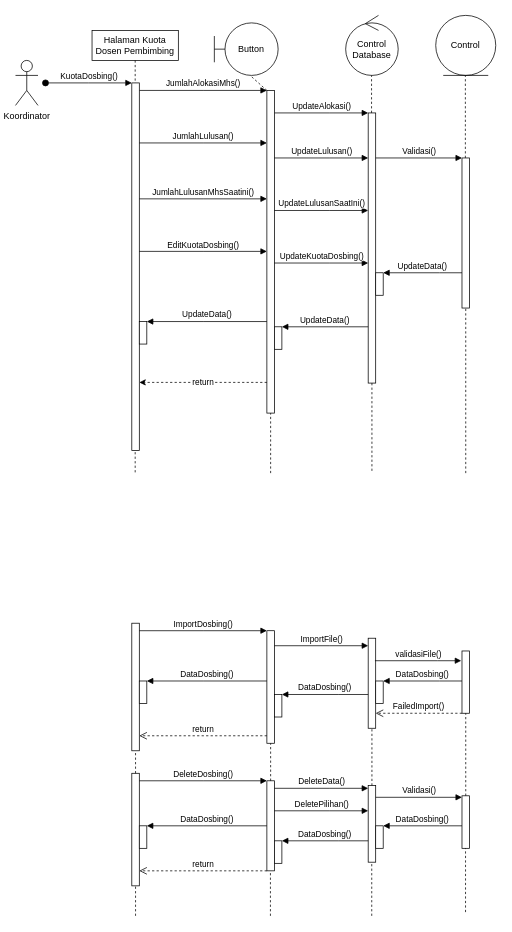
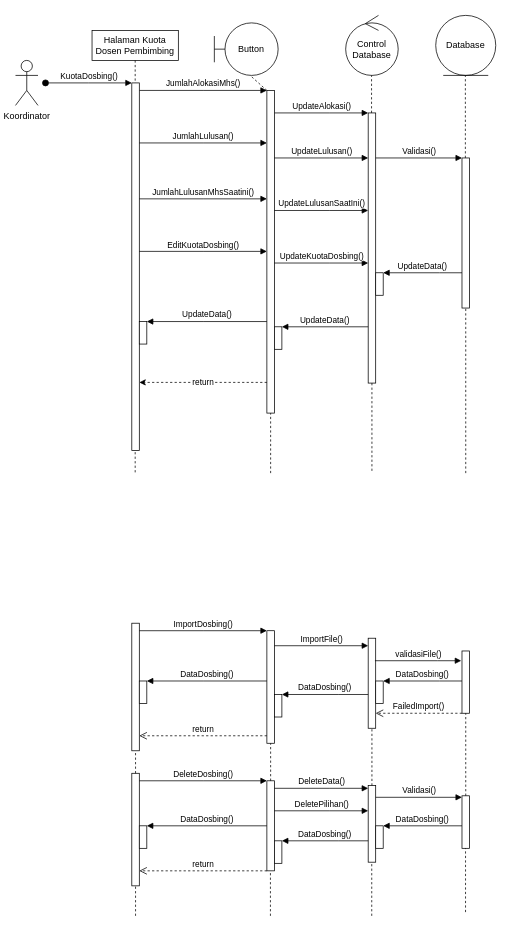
  <mxCell id="0" />
  <mxCell id="1" parent="0" />
  <mxCell id="2" value="Halaman Kuota Dosen Pembimbing" style="shape=umlLifeline;perimeter=lifelinePerimeter;whiteSpace=wrap;html=1;container=0;dropTarget=0;collapsible=0;recursiveResize=0;outlineConnect=0;portConstraint=eastwest;newEdgeStyle={&quot;edgeStyle&quot;:&quot;elbowEdgeStyle&quot;,&quot;elbow&quot;:&quot;vertical&quot;,&quot;curved&quot;:0,&quot;rounded&quot;:0};" vertex="1" parent="1"><mxGeometry x="122" y="40" width="115" height="590" as="geometry" /></mxCell>
  <mxCell id="3" value="JumlahAlokasiMhs()" style="html=1;verticalAlign=bottom;endArrow=block;edgeStyle=elbowEdgeStyle;elbow=vertical;curved=0;rounded=0;" edge="1" parent="1" source="67" target="41"><mxGeometry relative="1" as="geometry"><mxPoint x="285" y="130" as="sourcePoint" /><Array as="points"><mxPoint x="270" y="120" /></Array></mxGeometry></mxCell>
  <mxCell id="4" value="Koordinator" style="shape=umlActor;verticalLabelPosition=bottom;verticalAlign=top;html=1;outlineConnect=0;" vertex="1" parent="1"><mxGeometry x="20" y="80" width="30" height="60" as="geometry" /></mxCell>
  <mxCell id="5" value="" style="group" vertex="1" connectable="0" parent="1"><mxGeometry x="460" y="20" width="70" height="490" as="geometry" /></mxCell>
  <mxCell id="6" value="Control Database" style="ellipse;shape=umlControl;whiteSpace=wrap;html=1;" vertex="1" parent="5"><mxGeometry width="70" height="80" as="geometry" /></mxCell>
  <mxCell id="7" value="" style="group" vertex="1" connectable="0" parent="5"><mxGeometry x="30" y="80" width="10" height="410" as="geometry" /></mxCell>
  <mxCell id="8" value="" style="group" vertex="1" connectable="0" parent="7"><mxGeometry y="40" width="10" height="370" as="geometry" /></mxCell>
  <mxCell id="9" value="" style="html=1;points=[[0,0,0,0,5],[0,1,0,0,-5],[1,0,0,0,5],[1,1,0,0,-5]];perimeter=orthogonalPerimeter;outlineConnect=0;targetShapes=umlLifeline;portConstraint=eastwest;newEdgeStyle={&quot;curved&quot;:0,&quot;rounded&quot;:0};" vertex="1" parent="8"><mxGeometry y="10" width="10" height="360" as="geometry" /></mxCell>
  <mxCell id="10" value="" style="endArrow=none;dashed=1;html=1;rounded=0;exitX=0.45;exitY=0;exitDx=0;exitDy=0;exitPerimeter=0;" edge="1" parent="7" source="9"><mxGeometry width="50" height="50" relative="1" as="geometry"><mxPoint x="5" y="40" as="sourcePoint" /><mxPoint x="4.5" as="targetPoint" /></mxGeometry></mxCell>
  <mxCell id="11" value="UpdateData()" style="html=1;verticalAlign=bottom;endArrow=block;edgeStyle=elbowEdgeStyle;elbow=vertical;curved=0;rounded=0;" edge="1" parent="5"><mxGeometry relative="1" as="geometry"><mxPoint x="155" y="343" as="sourcePoint" /><Array as="points"><mxPoint x="125" y="343" /></Array><mxPoint x="50" y="343" as="targetPoint" /></mxGeometry></mxCell>
  <mxCell id="12" value="" style="html=1;points=[[0,0,0,0,5],[0,1,0,0,-5],[1,0,0,0,5],[1,1,0,0,-5]];perimeter=orthogonalPerimeter;outlineConnect=0;targetShapes=umlLifeline;portConstraint=eastwest;newEdgeStyle={&quot;curved&quot;:0,&quot;rounded&quot;:0};" vertex="1" parent="5"><mxGeometry x="40" y="343" width="10" height="30" as="geometry" /></mxCell>
  <mxCell id="13" value="UpdateAlokasi()" style="html=1;verticalAlign=bottom;endArrow=block;edgeStyle=elbowEdgeStyle;elbow=vertical;curved=0;rounded=0;" edge="1" parent="1"><mxGeometry relative="1" as="geometry"><mxPoint x="365" y="150" as="sourcePoint" /><Array as="points"><mxPoint x="438" y="150" /></Array><mxPoint x="490" y="150" as="targetPoint" /></mxGeometry></mxCell>
  <mxCell id="14" value="Validasi()" style="html=1;verticalAlign=bottom;endArrow=block;edgeStyle=elbowEdgeStyle;elbow=vertical;curved=0;rounded=0;" edge="1" parent="1" source="9" target="28"><mxGeometry relative="1" as="geometry"><mxPoint x="530" y="210" as="sourcePoint" /><Array as="points"><mxPoint x="583" y="210" /></Array><mxPoint x="630" y="210" as="targetPoint" /></mxGeometry></mxCell>
- <mxCell id="15" value="Control" style="ellipse;shape=umlEntity;whiteSpace=wrap;html=1;" vertex="1" parent="1"><mxGeometry x="580" y="20" width="80" height="80" as="geometry" /></mxCell>
+ <mxCell id="15" value="Database" style="ellipse;shape=umlEntity;whiteSpace=wrap;html=1;" vertex="1" parent="1"><mxGeometry x="580" y="20" width="80" height="80" as="geometry" /></mxCell>
  <mxCell id="16" value="" style="endArrow=none;dashed=1;html=1;rounded=0;" edge="1" parent="1" source="28"><mxGeometry width="50" height="50" relative="1" as="geometry"><mxPoint x="620" y="190" as="sourcePoint" /><mxPoint x="619.5" y="100" as="targetPoint" /></mxGeometry></mxCell>
  <mxCell id="17" value="UpdateData()" style="html=1;verticalAlign=bottom;endArrow=block;edgeStyle=elbowEdgeStyle;elbow=horizontal;curved=0;rounded=0;" edge="1" parent="1"><mxGeometry relative="1" as="geometry"><mxPoint x="490" y="435" as="sourcePoint" /><Array as="points"><mxPoint x="450" y="435" /></Array><mxPoint x="375" y="435" as="targetPoint" /></mxGeometry></mxCell>
  <mxCell id="18" value="" style="html=1;points=[];perimeter=orthogonalPerimeter;outlineConnect=0;targetShapes=umlLifeline;portConstraint=eastwest;newEdgeStyle={&quot;edgeStyle&quot;:&quot;elbowEdgeStyle&quot;,&quot;elbow&quot;:&quot;vertical&quot;,&quot;curved&quot;:0,&quot;rounded&quot;:0};" vertex="1" parent="1"><mxGeometry x="175" y="830" width="10" height="170" as="geometry" /></mxCell>
  <mxCell id="19" value="ImportDosbing()" style="html=1;verticalAlign=bottom;endArrow=block;edgeStyle=elbowEdgeStyle;elbow=vertical;curved=0;rounded=0;" edge="1" parent="1"><mxGeometry relative="1" as="geometry"><mxPoint x="185" y="840" as="sourcePoint" /><Array as="points"><mxPoint x="270" y="840" /></Array><mxPoint x="355" y="840" as="targetPoint" /></mxGeometry></mxCell>
  <mxCell id="20" value="" style="html=1;points=[];perimeter=orthogonalPerimeter;outlineConnect=0;targetShapes=umlLifeline;portConstraint=eastwest;newEdgeStyle={&quot;edgeStyle&quot;:&quot;elbowEdgeStyle&quot;,&quot;elbow&quot;:&quot;vertical&quot;,&quot;curved&quot;:0,&quot;rounded&quot;:0};" vertex="1" parent="1"><mxGeometry x="355" y="840" width="10" height="150" as="geometry" /></mxCell>
  <mxCell id="21" value="" style="group" vertex="1" connectable="0" parent="1"><mxGeometry x="490" y="850" width="10" height="370" as="geometry" /></mxCell>
  <mxCell id="22" value="" style="html=1;points=[[0,0,0,0,5],[0,1,0,0,-5],[1,0,0,0,5],[1,1,0,0,-5]];perimeter=orthogonalPerimeter;outlineConnect=0;targetShapes=umlLifeline;portConstraint=eastwest;newEdgeStyle={&quot;curved&quot;:0,&quot;rounded&quot;:0};" vertex="1" parent="21"><mxGeometry width="10" height="120" as="geometry" /></mxCell>
  <mxCell id="23" value="" style="group" vertex="1" connectable="0" parent="21"><mxGeometry y="135" width="10" height="235" as="geometry" /></mxCell>
  <mxCell id="24" value="" style="html=1;points=[];perimeter=orthogonalPerimeter;outlineConnect=0;targetShapes=umlLifeline;portConstraint=eastwest;newEdgeStyle={&quot;edgeStyle&quot;:&quot;elbowEdgeStyle&quot;,&quot;elbow&quot;:&quot;vertical&quot;,&quot;curved&quot;:0,&quot;rounded&quot;:0};" vertex="1" parent="23"><mxGeometry y="61.304" width="10" height="102.174" as="geometry" /></mxCell>
  <mxCell id="25" value="" style="endArrow=none;dashed=1;html=1;rounded=0;" edge="1" parent="23" target="24"><mxGeometry width="50" height="50" relative="1" as="geometry"><mxPoint x="4.73" y="235.0" as="sourcePoint" /><mxPoint x="4.73" y="204.348" as="targetPoint" /></mxGeometry></mxCell>
  <mxCell id="26" value="" style="endArrow=none;dashed=1;html=1;rounded=0;" edge="1" parent="21" source="24" target="22"><mxGeometry width="50" height="50" relative="1" as="geometry"><mxPoint x="4.78" y="185" as="sourcePoint" /><mxPoint x="5" y="135" as="targetPoint" /></mxGeometry></mxCell>
  <mxCell id="27" value="" style="endArrow=none;dashed=1;html=1;rounded=0;" edge="1" parent="1" target="28"><mxGeometry width="50" height="50" relative="1" as="geometry"><mxPoint x="620" y="630" as="sourcePoint" /><mxPoint x="619.5" y="350" as="targetPoint" /></mxGeometry></mxCell>
  <mxCell id="28" value="" style="html=1;points=[[0,0,0,0,5],[0,1,0,0,-5],[1,0,0,0,5],[1,1,0,0,-5]];perimeter=orthogonalPerimeter;outlineConnect=0;targetShapes=umlLifeline;portConstraint=eastwest;newEdgeStyle={&quot;curved&quot;:0,&quot;rounded&quot;:0};" vertex="1" parent="1"><mxGeometry x="615" y="210" width="10" height="200" as="geometry" /></mxCell>
  <mxCell id="29" value="" style="html=1;points=[[0,0,0,0,5],[0,1,0,0,-5],[1,0,0,0,5],[1,1,0,0,-5]];perimeter=orthogonalPerimeter;outlineConnect=0;targetShapes=umlLifeline;portConstraint=eastwest;newEdgeStyle={&quot;curved&quot;:0,&quot;rounded&quot;:0};" vertex="1" parent="1"><mxGeometry x="615" y="867" width="10" height="83" as="geometry" /></mxCell>
  <mxCell id="30" value="" style="html=1;points=[];perimeter=orthogonalPerimeter;outlineConnect=0;targetShapes=umlLifeline;portConstraint=eastwest;newEdgeStyle={&quot;edgeStyle&quot;:&quot;elbowEdgeStyle&quot;,&quot;elbow&quot;:&quot;vertical&quot;,&quot;curved&quot;:0,&quot;rounded&quot;:0};" vertex="1" parent="1"><mxGeometry x="175" y="1030" width="10" height="150" as="geometry" /></mxCell>
  <mxCell id="31" value="" style="endArrow=none;dashed=1;html=1;rounded=0;" edge="1" parent="1" source="30" target="18"><mxGeometry width="50" height="50" relative="1" as="geometry"><mxPoint x="179.78" y="1030" as="sourcePoint" /><mxPoint x="179.78" y="1000" as="targetPoint" /></mxGeometry></mxCell>
  <mxCell id="32" value="DeleteDosbing()" style="html=1;verticalAlign=bottom;endArrow=block;edgeStyle=elbowEdgeStyle;elbow=vertical;curved=0;rounded=0;" edge="1" parent="1"><mxGeometry relative="1" as="geometry"><mxPoint x="185" y="1040" as="sourcePoint" /><Array as="points"><mxPoint x="270" y="1040" /></Array><mxPoint x="355" y="1040" as="targetPoint" /></mxGeometry></mxCell>
  <mxCell id="33" value="" style="endArrow=none;dashed=1;html=1;rounded=0;" edge="1" parent="1" target="30"><mxGeometry width="50" height="50" relative="1" as="geometry"><mxPoint x="180" y="1220" as="sourcePoint" /><mxPoint x="179.73" y="1180" as="targetPoint" /></mxGeometry></mxCell>
  <mxCell id="34" value="" style="html=1;points=[];perimeter=orthogonalPerimeter;outlineConnect=0;targetShapes=umlLifeline;portConstraint=eastwest;newEdgeStyle={&quot;edgeStyle&quot;:&quot;elbowEdgeStyle&quot;,&quot;elbow&quot;:&quot;vertical&quot;,&quot;curved&quot;:0,&quot;rounded&quot;:0};" vertex="1" parent="1"><mxGeometry x="355" y="1040" width="10" height="120" as="geometry" /></mxCell>
  <mxCell id="35" value="" style="endArrow=none;dashed=1;html=1;rounded=0;" edge="1" parent="1" source="34" target="20"><mxGeometry width="50" height="50" relative="1" as="geometry"><mxPoint x="359.78" y="1040" as="sourcePoint" /><mxPoint x="360" y="1010" as="targetPoint" /></mxGeometry></mxCell>
  <mxCell id="36" value="" style="endArrow=none;dashed=1;html=1;rounded=0;" edge="1" parent="1" target="34"><mxGeometry width="50" height="50" relative="1" as="geometry"><mxPoint x="359.73" y="1220" as="sourcePoint" /><mxPoint x="359.73" y="1190" as="targetPoint" /></mxGeometry></mxCell>
  <mxCell id="37" value="" style="html=1;points=[];perimeter=orthogonalPerimeter;outlineConnect=0;targetShapes=umlLifeline;portConstraint=eastwest;newEdgeStyle={&quot;edgeStyle&quot;:&quot;elbowEdgeStyle&quot;,&quot;elbow&quot;:&quot;vertical&quot;,&quot;curved&quot;:0,&quot;rounded&quot;:0};" vertex="1" parent="1"><mxGeometry x="615" y="1060" width="10" height="70" as="geometry" /></mxCell>
  <mxCell id="38" value="" style="endArrow=none;dashed=1;html=1;rounded=0;" edge="1" parent="1" source="37" target="29"><mxGeometry width="50" height="50" relative="1" as="geometry"><mxPoint x="619.78" y="1035" as="sourcePoint" /><mxPoint x="620" y="985" as="targetPoint" /></mxGeometry></mxCell>
  <mxCell id="39" value="" style="endArrow=none;dashed=1;html=1;rounded=0;" edge="1" parent="1" target="37"><mxGeometry width="50" height="50" relative="1" as="geometry"><mxPoint x="619.73" y="1215" as="sourcePoint" /><mxPoint x="619.73" y="1185" as="targetPoint" /></mxGeometry></mxCell>
  <mxCell id="40" value="Button" style="shape=umlBoundary;whiteSpace=wrap;html=1;" vertex="1" parent="1"><mxGeometry x="285" y="30" width="85" height="70" as="geometry" /></mxCell>
  <mxCell id="41" value="" style="html=1;points=[];perimeter=orthogonalPerimeter;outlineConnect=0;targetShapes=umlLifeline;portConstraint=eastwest;newEdgeStyle={&quot;edgeStyle&quot;:&quot;elbowEdgeStyle&quot;,&quot;elbow&quot;:&quot;vertical&quot;,&quot;curved&quot;:0,&quot;rounded&quot;:0};" vertex="1" parent="1"><mxGeometry x="355" y="120" width="10" height="430" as="geometry" /></mxCell>
  <mxCell id="42" value="" style="html=1;points=[[0,0,0,0,5],[0,1,0,0,-5],[1,0,0,0,5],[1,1,0,0,-5]];perimeter=orthogonalPerimeter;outlineConnect=0;targetShapes=umlLifeline;portConstraint=eastwest;newEdgeStyle={&quot;curved&quot;:0,&quot;rounded&quot;:0};" vertex="1" parent="1"><mxGeometry x="365" y="435" width="10" height="30" as="geometry" /></mxCell>
  <mxCell id="43" value="" style="endArrow=none;dashed=1;html=1;rounded=0;" edge="1" parent="1" target="41"><mxGeometry width="50" height="50" relative="1" as="geometry"><mxPoint x="360" y="630" as="sourcePoint" /><mxPoint x="359.58" y="320" as="targetPoint" /></mxGeometry></mxCell>
  <mxCell id="44" value="" style="endArrow=none;dashed=1;html=1;rounded=0;entryX=0.575;entryY=1.016;entryDx=0;entryDy=0;entryPerimeter=0;" edge="1" parent="1" source="41" target="40"><mxGeometry width="50" height="50" relative="1" as="geometry"><mxPoint x="359.58" y="110" as="sourcePoint" /><mxPoint x="360" y="110" as="targetPoint" /></mxGeometry></mxCell>
  <mxCell id="45" value="DataDosbing()" style="html=1;verticalAlign=bottom;endArrow=block;edgeStyle=elbowEdgeStyle;elbow=horizontal;curved=0;rounded=0;" edge="1" parent="1"><mxGeometry relative="1" as="geometry"><mxPoint x="490" y="925" as="sourcePoint" /><Array as="points"><mxPoint x="450" y="925" /></Array><mxPoint x="375" y="925" as="targetPoint" /></mxGeometry></mxCell>
  <mxCell id="46" value="" style="html=1;points=[[0,0,0,0,5],[0,1,0,0,-5],[1,0,0,0,5],[1,1,0,0,-5]];perimeter=orthogonalPerimeter;outlineConnect=0;targetShapes=umlLifeline;portConstraint=eastwest;newEdgeStyle={&quot;curved&quot;:0,&quot;rounded&quot;:0};" vertex="1" parent="1"><mxGeometry x="365" y="925" width="10" height="30" as="geometry" /></mxCell>
  <mxCell id="47" value="DataDosbing()" style="html=1;verticalAlign=bottom;endArrow=block;edgeStyle=elbowEdgeStyle;elbow=vertical;curved=0;rounded=0;" edge="1" parent="1"><mxGeometry relative="1" as="geometry"><mxPoint x="615" y="907" as="sourcePoint" /><Array as="points"><mxPoint x="585" y="907" /></Array><mxPoint x="510" y="907" as="targetPoint" /></mxGeometry></mxCell>
  <mxCell id="48" value="" style="html=1;points=[[0,0,0,0,5],[0,1,0,0,-5],[1,0,0,0,5],[1,1,0,0,-5]];perimeter=orthogonalPerimeter;outlineConnect=0;targetShapes=umlLifeline;portConstraint=eastwest;newEdgeStyle={&quot;curved&quot;:0,&quot;rounded&quot;:0};" vertex="1" parent="1"><mxGeometry x="500" y="907" width="10" height="30" as="geometry" /></mxCell>
  <mxCell id="49" value="return" style="html=1;verticalAlign=bottom;endArrow=open;dashed=1;endSize=8;edgeStyle=elbowEdgeStyle;elbow=vertical;curved=0;rounded=0;" edge="1" parent="1"><mxGeometry relative="1" as="geometry"><mxPoint x="185" y="980" as="targetPoint" /><Array as="points"><mxPoint x="280" y="980" /></Array><mxPoint x="355" y="980" as="sourcePoint" /></mxGeometry></mxCell>
  <mxCell id="50" value="return" style="html=1;verticalAlign=bottom;endArrow=open;dashed=1;endSize=8;edgeStyle=elbowEdgeStyle;elbow=vertical;curved=0;rounded=0;" edge="1" parent="1"><mxGeometry relative="1" as="geometry"><mxPoint x="185" y="1160" as="targetPoint" /><Array as="points"><mxPoint x="280" y="1160" /></Array><mxPoint x="355" y="1160" as="sourcePoint" /></mxGeometry></mxCell>
  <mxCell id="51" value="validasiFile()" style="html=1;verticalAlign=bottom;endArrow=block;edgeStyle=elbowEdgeStyle;elbow=vertical;curved=0;rounded=0;" edge="1" parent="1"><mxGeometry relative="1" as="geometry"><mxPoint x="499" y="880" as="sourcePoint" /><Array as="points"><mxPoint x="582" y="880" /></Array><mxPoint x="614" y="880" as="targetPoint" /></mxGeometry></mxCell>
  <mxCell id="52" value="ImportFile()" style="html=1;verticalAlign=bottom;endArrow=block;edgeStyle=elbowEdgeStyle;elbow=vertical;curved=0;rounded=0;" edge="1" parent="1"><mxGeometry relative="1" as="geometry"><mxPoint x="365" y="860" as="sourcePoint" /><Array as="points"><mxPoint x="438" y="860" /></Array><mxPoint x="490" y="860" as="targetPoint" /></mxGeometry></mxCell>
  <mxCell id="53" value="Validasi()" style="html=1;verticalAlign=bottom;endArrow=block;edgeStyle=elbowEdgeStyle;elbow=vertical;curved=0;rounded=0;" edge="1" parent="1"><mxGeometry relative="1" as="geometry"><mxPoint x="500" y="1062" as="sourcePoint" /><Array as="points"><mxPoint x="583" y="1062" /></Array><mxPoint x="615" y="1062" as="targetPoint" /></mxGeometry></mxCell>
  <mxCell id="54" value="DeleteData()" style="html=1;verticalAlign=bottom;endArrow=block;edgeStyle=elbowEdgeStyle;elbow=vertical;curved=0;rounded=0;" edge="1" parent="1"><mxGeometry relative="1" as="geometry"><mxPoint x="365" y="1050" as="sourcePoint" /><Array as="points"><mxPoint x="438" y="1050" /></Array><mxPoint x="490" y="1050" as="targetPoint" /></mxGeometry></mxCell>
  <mxCell id="55" value="DataDosbing()" style="html=1;verticalAlign=bottom;endArrow=block;edgeStyle=elbowEdgeStyle;elbow=horizontal;curved=0;rounded=0;" edge="1" parent="1" source="20"><mxGeometry relative="1" as="geometry"><mxPoint x="310" y="907" as="sourcePoint" /><Array as="points"><mxPoint x="270" y="907" /></Array><mxPoint x="195" y="907" as="targetPoint" /></mxGeometry></mxCell>
  <mxCell id="56" value="" style="html=1;points=[[0,0,0,0,5],[0,1,0,0,-5],[1,0,0,0,5],[1,1,0,0,-5]];perimeter=orthogonalPerimeter;outlineConnect=0;targetShapes=umlLifeline;portConstraint=eastwest;newEdgeStyle={&quot;curved&quot;:0,&quot;rounded&quot;:0};" vertex="1" parent="1"><mxGeometry x="185" y="907" width="10" height="30" as="geometry" /></mxCell>
  <mxCell id="57" value="FailedImport()" style="html=1;verticalAlign=bottom;endArrow=open;dashed=1;endSize=8;edgeStyle=elbowEdgeStyle;elbow=vertical;curved=0;rounded=0;" edge="1" parent="1"><mxGeometry relative="1" as="geometry"><mxPoint x="500" y="950" as="targetPoint" /><Array as="points" /><mxPoint x="615" y="950" as="sourcePoint" /></mxGeometry></mxCell>
  <mxCell id="58" value="DataDosbing()" style="html=1;verticalAlign=bottom;endArrow=block;edgeStyle=elbowEdgeStyle;elbow=horizontal;curved=0;rounded=0;" edge="1" parent="1"><mxGeometry relative="1" as="geometry"><mxPoint x="490" y="1120" as="sourcePoint" /><Array as="points"><mxPoint x="450" y="1120" /></Array><mxPoint x="375" y="1120" as="targetPoint" /></mxGeometry></mxCell>
  <mxCell id="59" value="" style="html=1;points=[[0,0,0,0,5],[0,1,0,0,-5],[1,0,0,0,5],[1,1,0,0,-5]];perimeter=orthogonalPerimeter;outlineConnect=0;targetShapes=umlLifeline;portConstraint=eastwest;newEdgeStyle={&quot;curved&quot;:0,&quot;rounded&quot;:0};" vertex="1" parent="1"><mxGeometry x="365" y="1120" width="10" height="30" as="geometry" /></mxCell>
  <mxCell id="60" value="DataDosbing()" style="html=1;verticalAlign=bottom;endArrow=block;edgeStyle=elbowEdgeStyle;elbow=horizontal;curved=0;rounded=0;" edge="1" parent="1"><mxGeometry relative="1" as="geometry"><mxPoint x="355" y="1100" as="sourcePoint" /><Array as="points"><mxPoint x="270" y="1100" /></Array><mxPoint x="195" y="1100" as="targetPoint" /></mxGeometry></mxCell>
  <mxCell id="61" value="" style="html=1;points=[[0,0,0,0,5],[0,1,0,0,-5],[1,0,0,0,5],[1,1,0,0,-5]];perimeter=orthogonalPerimeter;outlineConnect=0;targetShapes=umlLifeline;portConstraint=eastwest;newEdgeStyle={&quot;curved&quot;:0,&quot;rounded&quot;:0};" vertex="1" parent="1"><mxGeometry x="185" y="1100" width="10" height="30" as="geometry" /></mxCell>
  <mxCell id="62" value="DataDosbing()" style="html=1;verticalAlign=bottom;endArrow=block;edgeStyle=elbowEdgeStyle;elbow=vertical;curved=0;rounded=0;" edge="1" parent="1"><mxGeometry relative="1" as="geometry"><mxPoint x="615" y="1100" as="sourcePoint" /><Array as="points"><mxPoint x="585" y="1100" /></Array><mxPoint x="510" y="1100" as="targetPoint" /></mxGeometry></mxCell>
  <mxCell id="63" value="" style="html=1;points=[[0,0,0,0,5],[0,1,0,0,-5],[1,0,0,0,5],[1,1,0,0,-5]];perimeter=orthogonalPerimeter;outlineConnect=0;targetShapes=umlLifeline;portConstraint=eastwest;newEdgeStyle={&quot;curved&quot;:0,&quot;rounded&quot;:0};" vertex="1" parent="1"><mxGeometry x="500" y="1100" width="10" height="30" as="geometry" /></mxCell>
  <mxCell id="64" value="DeletePilihan()" style="html=1;verticalAlign=bottom;endArrow=block;edgeStyle=elbowEdgeStyle;elbow=vertical;curved=0;rounded=0;" edge="1" parent="1"><mxGeometry relative="1" as="geometry"><mxPoint x="365" y="1080" as="sourcePoint" /><Array as="points"><mxPoint x="438" y="1080" /></Array><mxPoint x="490" y="1080" as="targetPoint" /></mxGeometry></mxCell>
  <mxCell id="65" value="" style="endArrow=none;dashed=1;html=1;rounded=0;" edge="1" parent="1" source="9"><mxGeometry width="50" height="50" relative="1" as="geometry"><mxPoint x="505" y="550" as="sourcePoint" /><mxPoint x="495" y="630" as="targetPoint" /></mxGeometry></mxCell>
  <mxCell id="66" value="return" style="endArrow=classic;html=1;rounded=0;dashed=1;" edge="1" parent="1"><mxGeometry width="50" height="50" relative="1" as="geometry"><mxPoint x="355" y="509.09" as="sourcePoint" /><mxPoint x="185" y="509.09" as="targetPoint" /></mxGeometry></mxCell>
  <mxCell id="67" value="" style="html=1;points=[];perimeter=orthogonalPerimeter;outlineConnect=0;targetShapes=umlLifeline;portConstraint=eastwest;newEdgeStyle={&quot;edgeStyle&quot;:&quot;elbowEdgeStyle&quot;,&quot;elbow&quot;:&quot;vertical&quot;,&quot;curved&quot;:0,&quot;rounded&quot;:0};" vertex="1" parent="1"><mxGeometry x="175" y="110" width="10" height="490" as="geometry" /></mxCell>
  <mxCell id="68" value="KuotaDosbing()" style="html=1;verticalAlign=bottom;startArrow=oval;endArrow=block;startSize=8;edgeStyle=elbowEdgeStyle;elbow=vertical;curved=0;rounded=0;" edge="1" parent="1" target="67"><mxGeometry relative="1" as="geometry"><mxPoint x="60" y="110" as="sourcePoint" /></mxGeometry></mxCell>
  <mxCell id="69" value="UpdateData()" style="html=1;verticalAlign=bottom;endArrow=block;edgeStyle=elbowEdgeStyle;elbow=horizontal;curved=0;rounded=0;" edge="1" parent="1"><mxGeometry relative="1" as="geometry"><mxPoint x="355" y="428" as="sourcePoint" /><Array as="points"><mxPoint x="270" y="428" /></Array><mxPoint x="195" y="428" as="targetPoint" /></mxGeometry></mxCell>
  <mxCell id="70" value="" style="html=1;points=[[0,0,0,0,5],[0,1,0,0,-5],[1,0,0,0,5],[1,1,0,0,-5]];perimeter=orthogonalPerimeter;outlineConnect=0;targetShapes=umlLifeline;portConstraint=eastwest;newEdgeStyle={&quot;curved&quot;:0,&quot;rounded&quot;:0};" vertex="1" parent="1"><mxGeometry x="185" y="428" width="10" height="30" as="geometry" /></mxCell>
  <mxCell id="71" value="JumlahLulusan()" style="html=1;verticalAlign=bottom;endArrow=block;edgeStyle=elbowEdgeStyle;elbow=vertical;curved=0;rounded=0;" edge="1" parent="1"><mxGeometry relative="1" as="geometry"><mxPoint x="185" y="190" as="sourcePoint" /><Array as="points"><mxPoint x="270" y="190" /></Array><mxPoint x="355" y="190" as="targetPoint" /></mxGeometry></mxCell>
  <mxCell id="72" value="JumlahLulusanMhsSaatini()" style="html=1;verticalAlign=bottom;endArrow=block;edgeStyle=elbowEdgeStyle;elbow=vertical;curved=0;rounded=0;" edge="1" parent="1"><mxGeometry relative="1" as="geometry"><mxPoint x="185" y="264.5" as="sourcePoint" /><Array as="points"><mxPoint x="270" y="264.5" /></Array><mxPoint x="355" y="264.5" as="targetPoint" /></mxGeometry></mxCell>
  <mxCell id="73" value="EditKuotaDosbing()" style="html=1;verticalAlign=bottom;endArrow=block;edgeStyle=elbowEdgeStyle;elbow=vertical;curved=0;rounded=0;" edge="1" parent="1"><mxGeometry relative="1" as="geometry"><mxPoint x="185" y="334.5" as="sourcePoint" /><Array as="points"><mxPoint x="270" y="334.5" /></Array><mxPoint x="355" y="334.5" as="targetPoint" /></mxGeometry></mxCell>
  <mxCell id="74" value="UpdateLulusan()" style="html=1;verticalAlign=bottom;endArrow=block;edgeStyle=elbowEdgeStyle;elbow=vertical;curved=0;rounded=0;" edge="1" parent="1"><mxGeometry relative="1" as="geometry"><mxPoint x="365" y="210" as="sourcePoint" /><Array as="points"><mxPoint x="438" y="210" /></Array><mxPoint x="490" y="210" as="targetPoint" /></mxGeometry></mxCell>
  <mxCell id="75" value="UpdateLulusanSaatIni()" style="html=1;verticalAlign=bottom;endArrow=block;edgeStyle=elbowEdgeStyle;elbow=vertical;curved=0;rounded=0;" edge="1" parent="1"><mxGeometry relative="1" as="geometry"><mxPoint x="365" y="280" as="sourcePoint" /><Array as="points"><mxPoint x="438" y="280" /></Array><mxPoint x="490" y="280" as="targetPoint" /></mxGeometry></mxCell>
  <mxCell id="76" value="UpdateKuotaDosbing()" style="html=1;verticalAlign=bottom;endArrow=block;edgeStyle=elbowEdgeStyle;elbow=vertical;curved=0;rounded=0;" edge="1" parent="1"><mxGeometry relative="1" as="geometry"><mxPoint x="365" y="350" as="sourcePoint" /><Array as="points"><mxPoint x="438" y="350" /></Array><mxPoint x="490" y="350" as="targetPoint" /></mxGeometry></mxCell>
